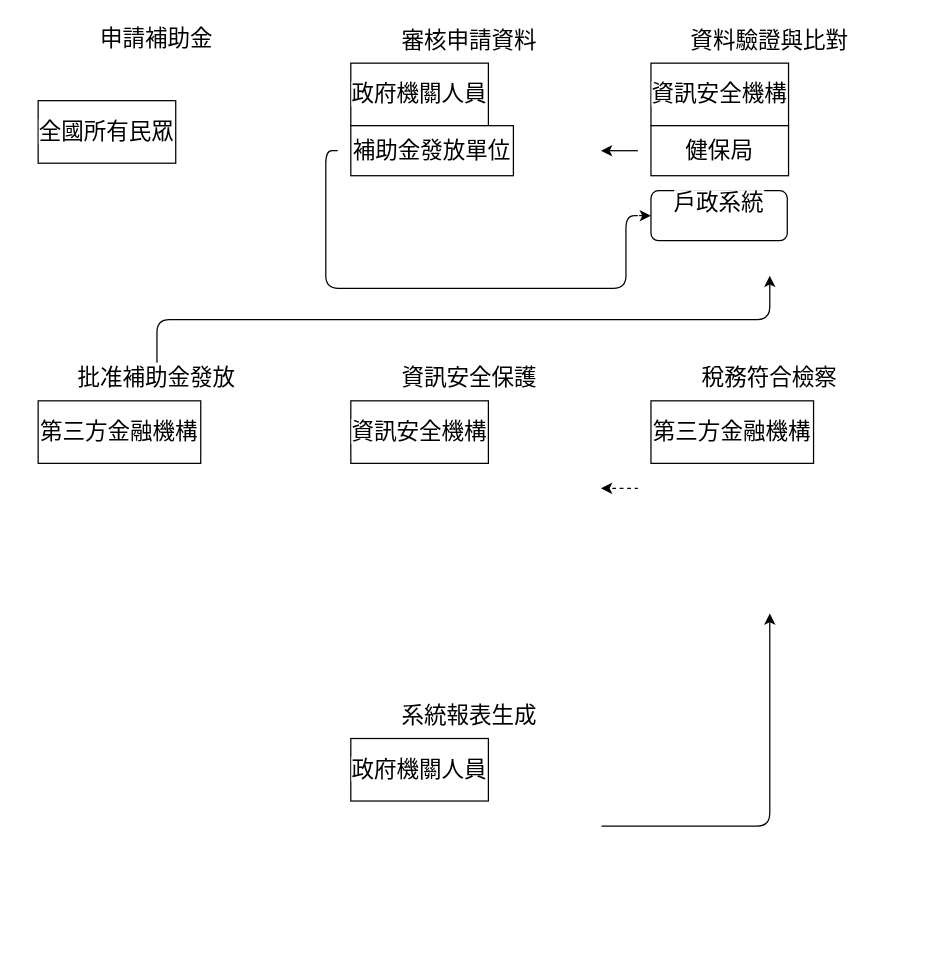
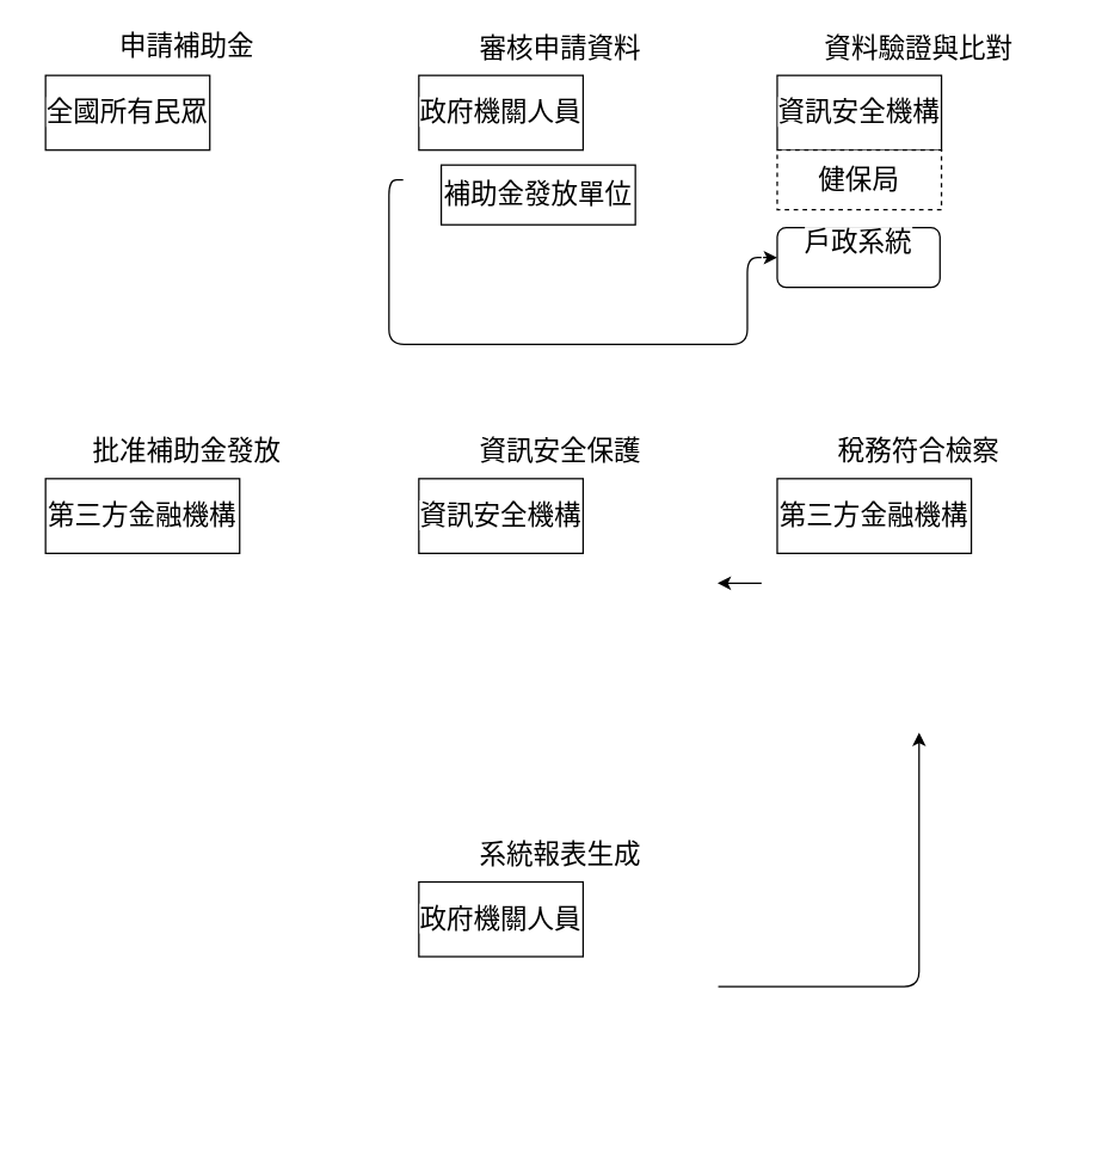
  <mxCell id="0" />
  <mxCell id="1" parent="0" />
  <mxCell id="2" value="&lt;div style=&quot;font-family: Consolas, &amp;quot;Courier New&amp;quot;, monospace; font-weight: normal; font-size: 14px; line-height: 19px;&quot;&gt;&lt;span style=&quot;font-family: Helvetica; font-size: 18px; background-color: rgb(255, 255, 255);&quot;&gt;&lt;font style=&quot;&quot; color=&quot;#000000&quot;&gt;申請補助金&lt;/font&gt;&lt;/span&gt;&lt;br&gt;&lt;/div&gt;" style="swimlane;whiteSpace=wrap;html=1;strokeColor=#FFFFFF;" parent="1" vertex="1"><mxGeometry x="20" y="20" width="210" height="200" as="geometry" /></mxCell>
- <mxCell id="3" value="&lt;span style=&quot;color: rgb(0, 0, 0); font-size: 18px; background-color: rgb(255, 255, 255);&quot;&gt;全國所有民眾&lt;/span&gt;" style="rounded=0;whiteSpace=wrap;html=1;" parent="2" vertex="1"><mxGeometry x="10" y="60" width="110" height="50" as="geometry" /></mxCell>
+ <mxCell id="3" value="&lt;span style=&quot;color: rgb(0, 0, 0); font-size: 18px; background-color: rgb(255, 255, 255);&quot;&gt;全國所有民眾&lt;/span&gt;" style="rounded=0;whiteSpace=wrap;html=1;" parent="2" vertex="1"><mxGeometry x="10" y="30" width="110" height="50" as="geometry" /></mxCell>
  <mxCell id="4" style="edgeStyle=orthogonalEdgeStyle;html=1;exitX=0;exitY=0.5;exitDx=0;exitDy=0;fontColor=#000000;" parent="1" source="5" target="12" edge="1"><mxGeometry relative="1" as="geometry" /></mxCell>
  <mxCell id="5" value="&lt;span style=&quot;font-size: 18px; font-weight: 400; background-color: rgb(255, 255, 255);&quot;&gt;&lt;font color=&quot;#000000&quot;&gt;審核申請資料&lt;/font&gt;&lt;/span&gt;" style="swimlane;whiteSpace=wrap;html=1;strokeColor=#FFFFFF;" parent="1" vertex="1"><mxGeometry x="270" y="20" width="210" height="200" as="geometry" /></mxCell>
  <mxCell id="6" value="&lt;span style=&quot;color: rgb(0, 0, 0); font-size: 18px; background-color: rgb(255, 255, 255);&quot;&gt;政府機關人員&lt;/span&gt;" style="rounded=0;whiteSpace=wrap;html=1;" parent="5" vertex="1"><mxGeometry x="10" y="30" width="110" height="50" as="geometry" /></mxCell>
- <mxCell id="7" value="&lt;span style=&quot;color: rgb(0, 0, 0); font-size: 18px; background-color: rgb(255, 255, 255);&quot;&gt;補助金發放單位&lt;/span&gt;" style="rounded=0;whiteSpace=wrap;html=1;" parent="5" vertex="1"><mxGeometry x="10" y="80" width="130" height="40" as="geometry" /></mxCell>
- <mxCell id="8" style="edgeStyle=orthogonalEdgeStyle;html=1;exitX=0;exitY=0.5;exitDx=0;exitDy=0;entryX=1;entryY=0.5;entryDx=0;entryDy=0;fontColor=#000000;" parent="1" source="9" target="5" edge="1"><mxGeometry relative="1" as="geometry" /></mxCell>
+ <mxCell id="7" value="&lt;span style=&quot;color: rgb(0, 0, 0); font-size: 18px; background-color: rgb(255, 255, 255);&quot;&gt;補助金發放單位&lt;/span&gt;" style="rounded=0;whiteSpace=wrap;html=1;" parent="5" vertex="1"><mxGeometry x="25" y="90" width="130" height="40" as="geometry" /></mxCell>
  <mxCell id="9" value="&lt;span style=&quot;font-size: 18px; font-weight: 400; background-color: rgb(255, 255, 255);&quot;&gt;&lt;font style=&quot;&quot; color=&quot;#000000&quot;&gt;資料驗證與比對&lt;/font&gt;&lt;/span&gt;" style="swimlane;whiteSpace=wrap;html=1;strokeColor=#FFFFFF;" parent="1" vertex="1"><mxGeometry x="510" y="20" width="210" height="200" as="geometry" /></mxCell>
  <mxCell id="10" value="&lt;span style=&quot;color: rgb(0, 0, 0); font-size: 18px; background-color: rgb(255, 255, 255);&quot;&gt;資訊安全機構&lt;/span&gt;" style="rounded=0;whiteSpace=wrap;html=1;" parent="9" vertex="1"><mxGeometry x="10" y="30" width="110" height="50" as="geometry" /></mxCell>
- <mxCell id="11" value="&lt;span style=&quot;color: rgb(0, 0, 0); font-size: 18px; background-color: rgb(255, 255, 255);&quot;&gt;健保局&lt;/span&gt;" style="rounded=0;whiteSpace=wrap;html=1;" parent="9" vertex="1"><mxGeometry x="10" y="80" width="110" height="40" as="geometry" /></mxCell>
+ <mxCell id="11" value="&lt;span style=&quot;color: rgb(0, 0, 0); font-size: 18px; background-color: rgb(255, 255, 255);&quot;&gt;健保局&lt;/span&gt;" style="rounded=0;whiteSpace=wrap;html=1;dashed=1;" parent="9" vertex="1"><mxGeometry x="10" y="80" width="110" height="40" as="geometry" /></mxCell>
  <mxCell id="12" value="&lt;span style=&quot;color: rgb(0, 0, 0); font-size: 18px; background-color: rgb(255, 255, 255);&quot;&gt;戶政系統&lt;/span&gt;&lt;br&gt;&lt;table&gt;&lt;tbody&gt;&lt;tr&gt;&lt;td&gt;&lt;br&gt;&lt;/td&gt;&lt;/tr&gt;&lt;/tbody&gt;&lt;/table&gt;" style="whiteSpace=wrap;html=1;rounded=1;" parent="9" vertex="1"><mxGeometry x="10" y="132" width="109" height="40" as="geometry" /></mxCell>
- <mxCell id="13" style="edgeStyle=orthogonalEdgeStyle;html=1;exitX=0.5;exitY=0;exitDx=0;exitDy=0;entryX=0.5;entryY=1;entryDx=0;entryDy=0;fontColor=#000000;" parent="1" source="14" target="9" edge="1"><mxGeometry relative="1" as="geometry" /></mxCell>
  <mxCell id="14" value="&lt;span style=&quot;font-size: 18px; font-weight: 400; background-color: rgb(255, 255, 255);&quot;&gt;&lt;font style=&quot;&quot; color=&quot;#000000&quot;&gt;批准補助金發放&lt;/font&gt;&lt;/span&gt;" style="swimlane;whiteSpace=wrap;html=1;strokeColor=#FFFFFF;" parent="1" vertex="1"><mxGeometry x="20" y="290" width="210" height="200" as="geometry" /></mxCell>
  <mxCell id="15" value="&lt;span style=&quot;color: rgb(0, 0, 0); font-size: 18px; background-color: rgb(255, 255, 255);&quot;&gt;第三方金融機構&lt;/span&gt;" style="rounded=0;whiteSpace=wrap;html=1;" parent="14" vertex="1"><mxGeometry x="10" y="30" width="130" height="50" as="geometry" /></mxCell>
  <mxCell id="16" value="&lt;span style=&quot;font-size: 18px; font-weight: 400; background-color: rgb(255, 255, 255);&quot;&gt;&lt;font style=&quot;&quot; color=&quot;#000000&quot;&gt;資訊安全保護&lt;/font&gt;&lt;/span&gt;" style="swimlane;whiteSpace=wrap;html=1;strokeColor=#FFFFFF;" parent="1" vertex="1"><mxGeometry x="270" y="290" width="210" height="200" as="geometry" /></mxCell>
  <mxCell id="17" value="&lt;span style=&quot;color: rgb(0, 0, 0); font-size: 18px; background-color: rgb(255, 255, 255);&quot;&gt;資訊安全機構&lt;/span&gt;" style="rounded=0;whiteSpace=wrap;html=1;" parent="16" vertex="1"><mxGeometry x="10" y="30" width="110" height="50" as="geometry" /></mxCell>
- <mxCell id="18" style="edgeStyle=orthogonalEdgeStyle;html=1;exitX=0;exitY=0.5;exitDx=0;exitDy=0;entryX=1;entryY=0.5;entryDx=0;entryDy=0;fontColor=#000000;dashed=1;" parent="1" source="19" target="16" edge="1"><mxGeometry relative="1" as="geometry" /></mxCell>
+ <mxCell id="18" style="edgeStyle=orthogonalEdgeStyle;html=1;exitX=0;exitY=0.5;exitDx=0;exitDy=0;entryX=1;entryY=0.5;entryDx=0;entryDy=0;fontColor=#000000;" parent="1" source="19" target="16" edge="1"><mxGeometry relative="1" as="geometry" /></mxCell>
  <mxCell id="19" value="&lt;span style=&quot;font-size: 18px; font-weight: 400; background-color: rgb(255, 255, 255);&quot;&gt;&lt;font style=&quot;&quot; color=&quot;#000000&quot;&gt;稅務符合檢察&lt;/font&gt;&lt;/span&gt;" style="swimlane;whiteSpace=wrap;html=1;strokeColor=#FFFFFF;" parent="1" vertex="1"><mxGeometry x="510" y="290" width="210" height="200" as="geometry" /></mxCell>
  <mxCell id="20" value="&lt;span style=&quot;color: rgb(0, 0, 0); font-size: 18px; background-color: rgb(255, 255, 255);&quot;&gt;第三方金融機構&lt;/span&gt;" style="rounded=0;whiteSpace=wrap;html=1;" parent="19" vertex="1"><mxGeometry x="10" y="30" width="130" height="50" as="geometry" /></mxCell>
  <mxCell id="21" style="edgeStyle=orthogonalEdgeStyle;html=1;exitX=1;exitY=0.5;exitDx=0;exitDy=0;entryX=0.5;entryY=1;entryDx=0;entryDy=0;fontColor=#000000;" parent="1" source="22" target="19" edge="1"><mxGeometry relative="1" as="geometry" /></mxCell>
  <mxCell id="22" value="&lt;span style=&quot;font-size: 18px; font-weight: 400; background-color: rgb(255, 255, 255);&quot;&gt;&lt;font style=&quot;&quot; color=&quot;#000000&quot;&gt;系統報表生成&lt;/font&gt;&lt;/span&gt;" style="swimlane;whiteSpace=wrap;html=1;strokeColor=#FFFFFF;fillColor=default;" parent="1" vertex="1"><mxGeometry x="270" y="560" width="210" height="200" as="geometry" /></mxCell>
  <mxCell id="23" value="&lt;span style=&quot;color: rgb(0, 0, 0); font-size: 18px; background-color: rgb(255, 255, 255);&quot;&gt;政府機關人員&lt;/span&gt;" style="rounded=0;whiteSpace=wrap;html=1;" parent="22" vertex="1"><mxGeometry x="10" y="30" width="110" height="50" as="geometry" /></mxCell>
